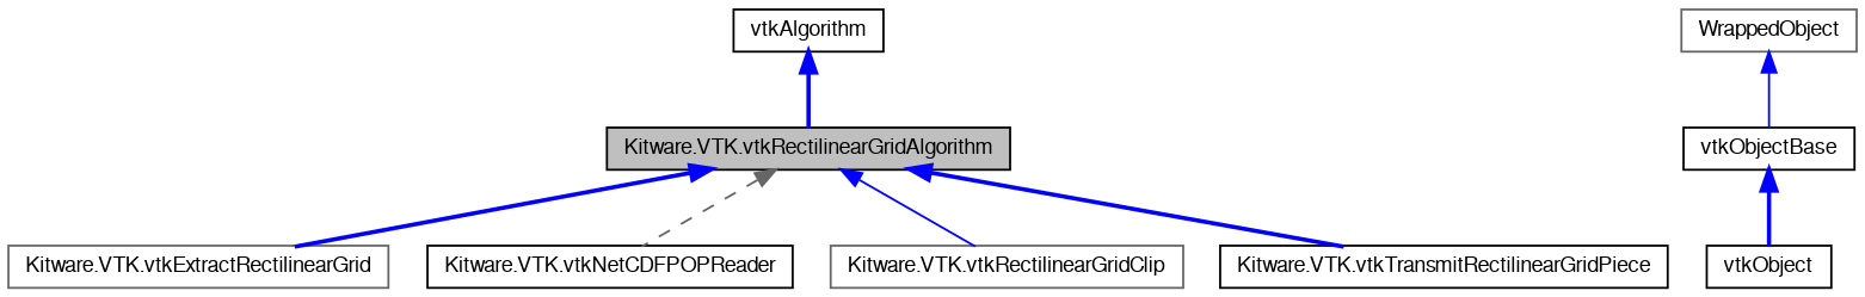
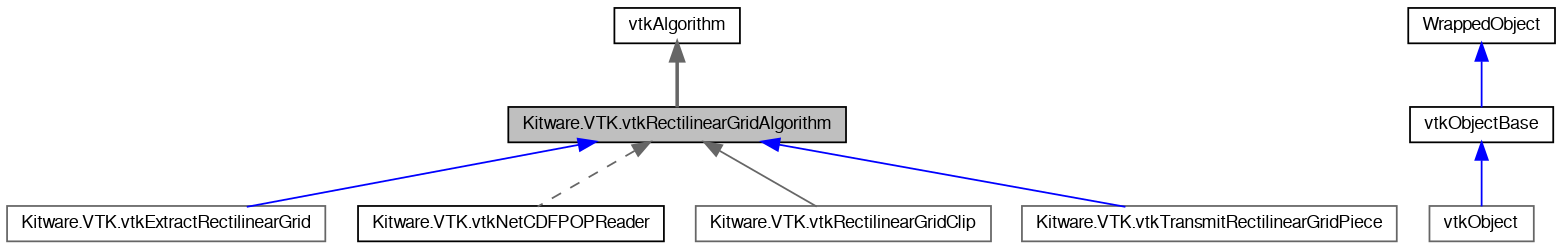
  digraph {
    rankdir=TB
    node [color=gray40 fontname=FreeSans fontsize=10 shape=record]
    edge [color=blue dir=back fontname=FreeSans fontsize=10 labelfontname=FreeSans labelfontsize=10 style=solid]
    n1 [color=black fillcolor=grey75 fontcolor=black height=0.2 label="Kitware.VTK.vtkRectilinearGridAlgorithm" style=filled width=0.4]
    n2 [height=0.2 label="Kitware.VTK.vtkExtractRectilinearGrid" width=0.4]
    n3 [color=black height=0.2 label="Kitware.VTK.vtkNetCDFPOPReader" width=0.4]
    n4 [height=0.2 label="Kitware.VTK.vtkRectilinearGridClip" width=0.4]
-   n5 [color=black height=0.2 label="Kitware.VTK.vtkTransmitRectilinearGridPiece" width=0.4]
+   n5 [height=0.2 label="Kitware.VTK.vtkTransmitRectilinearGridPiece" width=0.4]
    n6 [color=black height=0.2 label=vtkAlgorithm width=0.4]
-   n7 [color=black height=0.2 label=vtkObject width=0.4]
+   n7 [height=0.2 label=vtkObject width=0.4]
    n8 [color=black height=0.2 label=vtkObjectBase width=0.4]
-   n9 [height=0.2 label=WrappedObject width=0.4]
-   n1 -> n2 [style=bold]
+   n9 [color=black height=0.2 label=WrappedObject width=0.4]
+   n1 -> n2
    n1 -> n3 [color=gray40 style=dashed]
-   n1 -> n4
-   n1 -> n5 [style=bold]
-   n6 -> n1 [style=bold]
-   n8 -> n7 [style=bold]
+   n1 -> n4 [color=gray40]
+   n1 -> n5
+   n6 -> n1 [color=gray40 style=bold]
+   n8 -> n7
    n9 -> n8
  }
